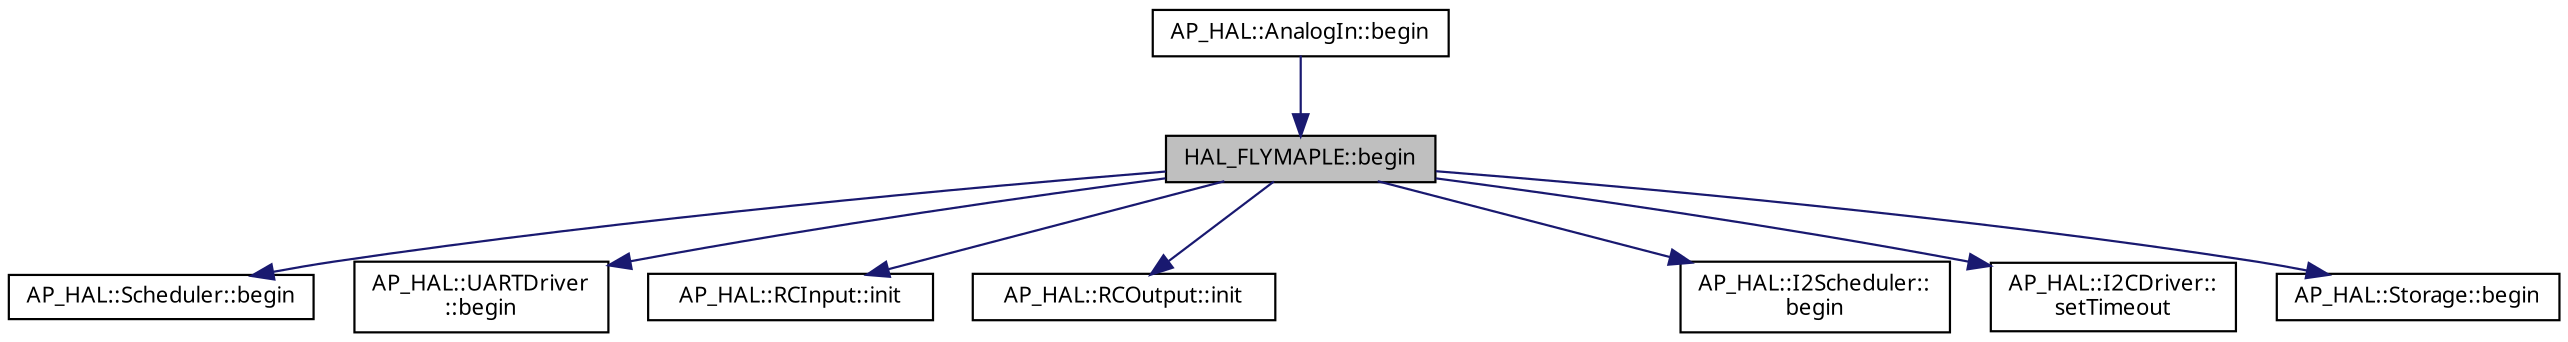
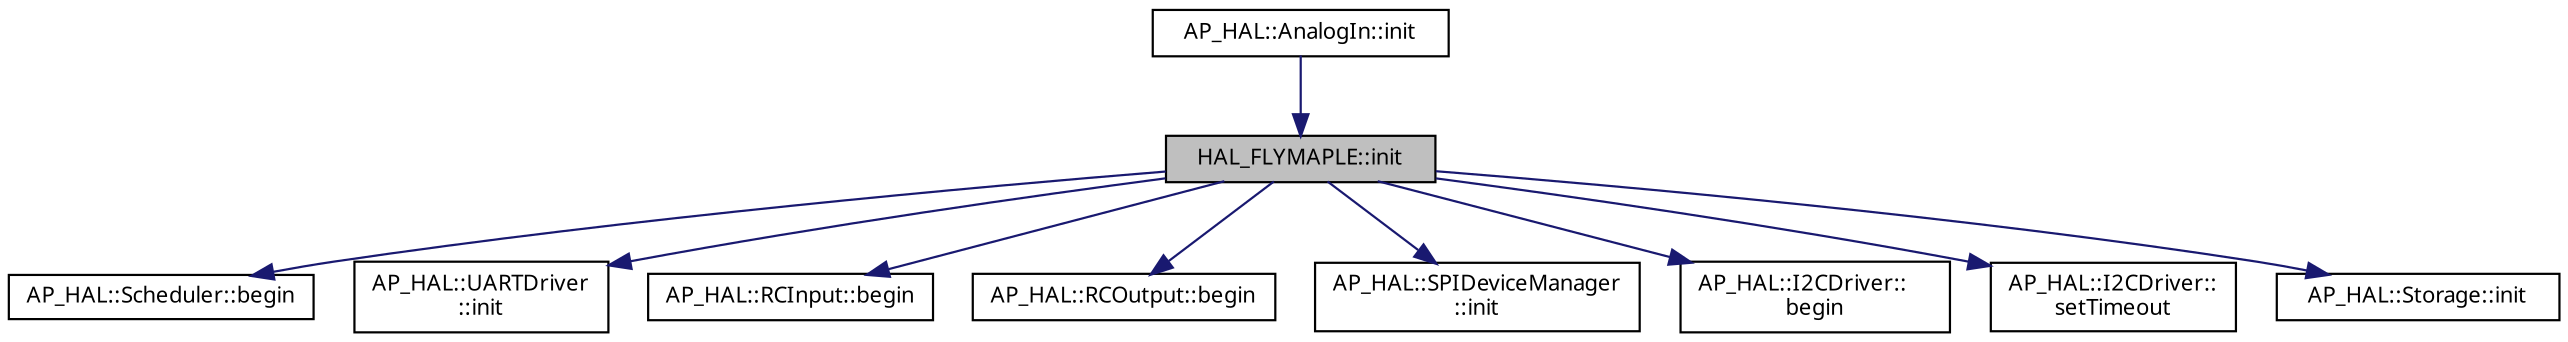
  digraph {
    fontname="Noto Sans"
    rankdir=TB
    node [color=black fillcolor=white fontname="Noto Sans" fontsize=10 shape=record style=filled]
    edge [color=midnightblue fontname="Noto Sans" fontsize=10 labelfontname=Helvetica labelfontsize=10 style=solid]
-   n1 [fillcolor=grey75 fontcolor=black height=0.2 label="HAL_FLYMAPLE::begin" width=0.4]
+   n1 [fillcolor=grey75 fontcolor=black height=0.2 label="HAL_FLYMAPLE::init" width=0.4]
    n2 [height=0.2 label="AP_HAL::Scheduler::begin" width=0.4]
-   n3 [height=0.2 label="AP_HAL::UARTDriver\l::begin" width=0.4]
-   n4 [height=0.2 label="AP_HAL::RCInput::init" width=0.4]
-   n5 [height=0.2 label="AP_HAL::RCOutput::init" width=0.4]
-   n7 [height=0.2 label="AP_HAL::I2Scheduler::\lbegin" width=0.4]
+   n3 [height=0.2 label="AP_HAL::UARTDriver\l::init" width=0.4]
+   n4 [height=0.2 label="AP_HAL::RCInput::begin" width=0.4]
+   n5 [height=0.2 label="AP_HAL::RCOutput::begin" width=0.4]
+   n6 [height=0.2 label="AP_HAL::SPIDeviceManager\l::init" width=0.4]
+   n7 [height=0.2 label="AP_HAL::I2CDriver::\lbegin" width=0.4]
    n8 [height=0.2 label="AP_HAL::I2CDriver::\lsetTimeout" width=0.4]
-   n9 [height=0.2 label="AP_HAL::Storage::begin" width=0.4]
-   n10 [height=0.2 label="AP_HAL::AnalogIn::begin" width=0.4]
+   n9 [height=0.2 label="AP_HAL::Storage::init" width=0.4]
+   n10 [height=0.2 label="AP_HAL::AnalogIn::init" width=0.4]
    n1 -> n2
    n1 -> n3
    n1 -> n4
    n1 -> n5
+   n1 -> n6
    n1 -> n7
    n1 -> n8
    n1 -> n9
    n10 -> n1
  }
